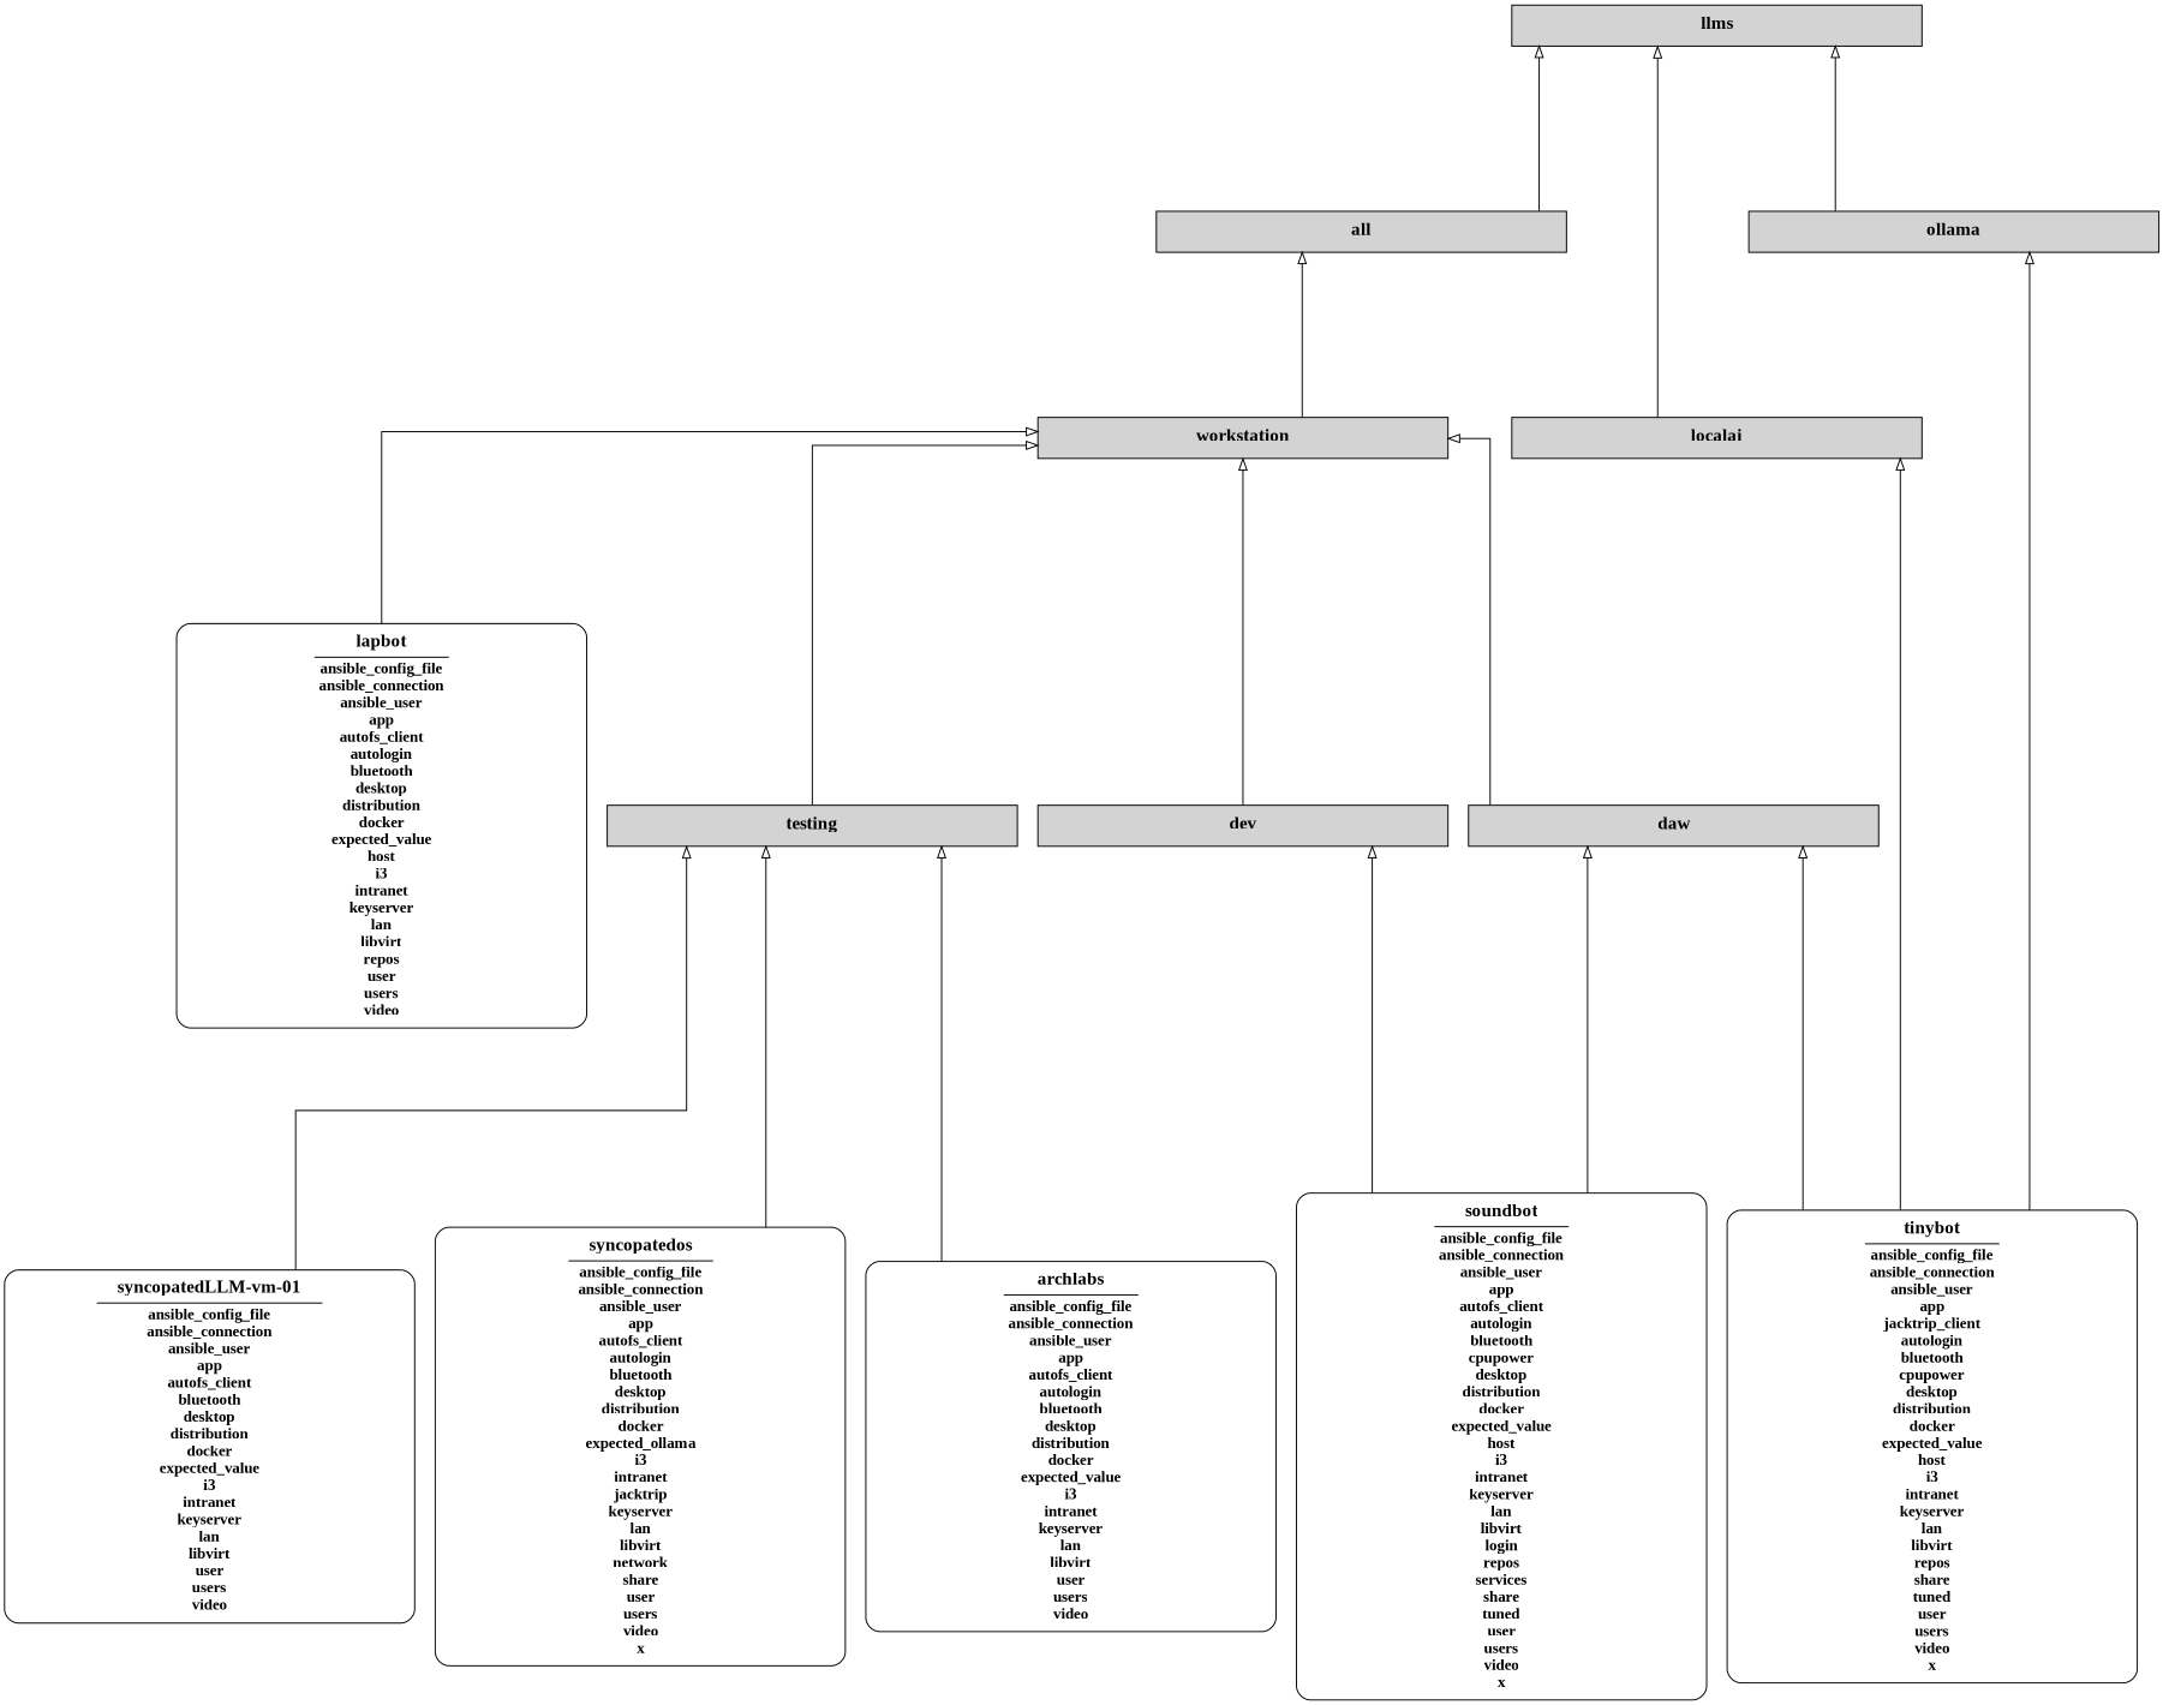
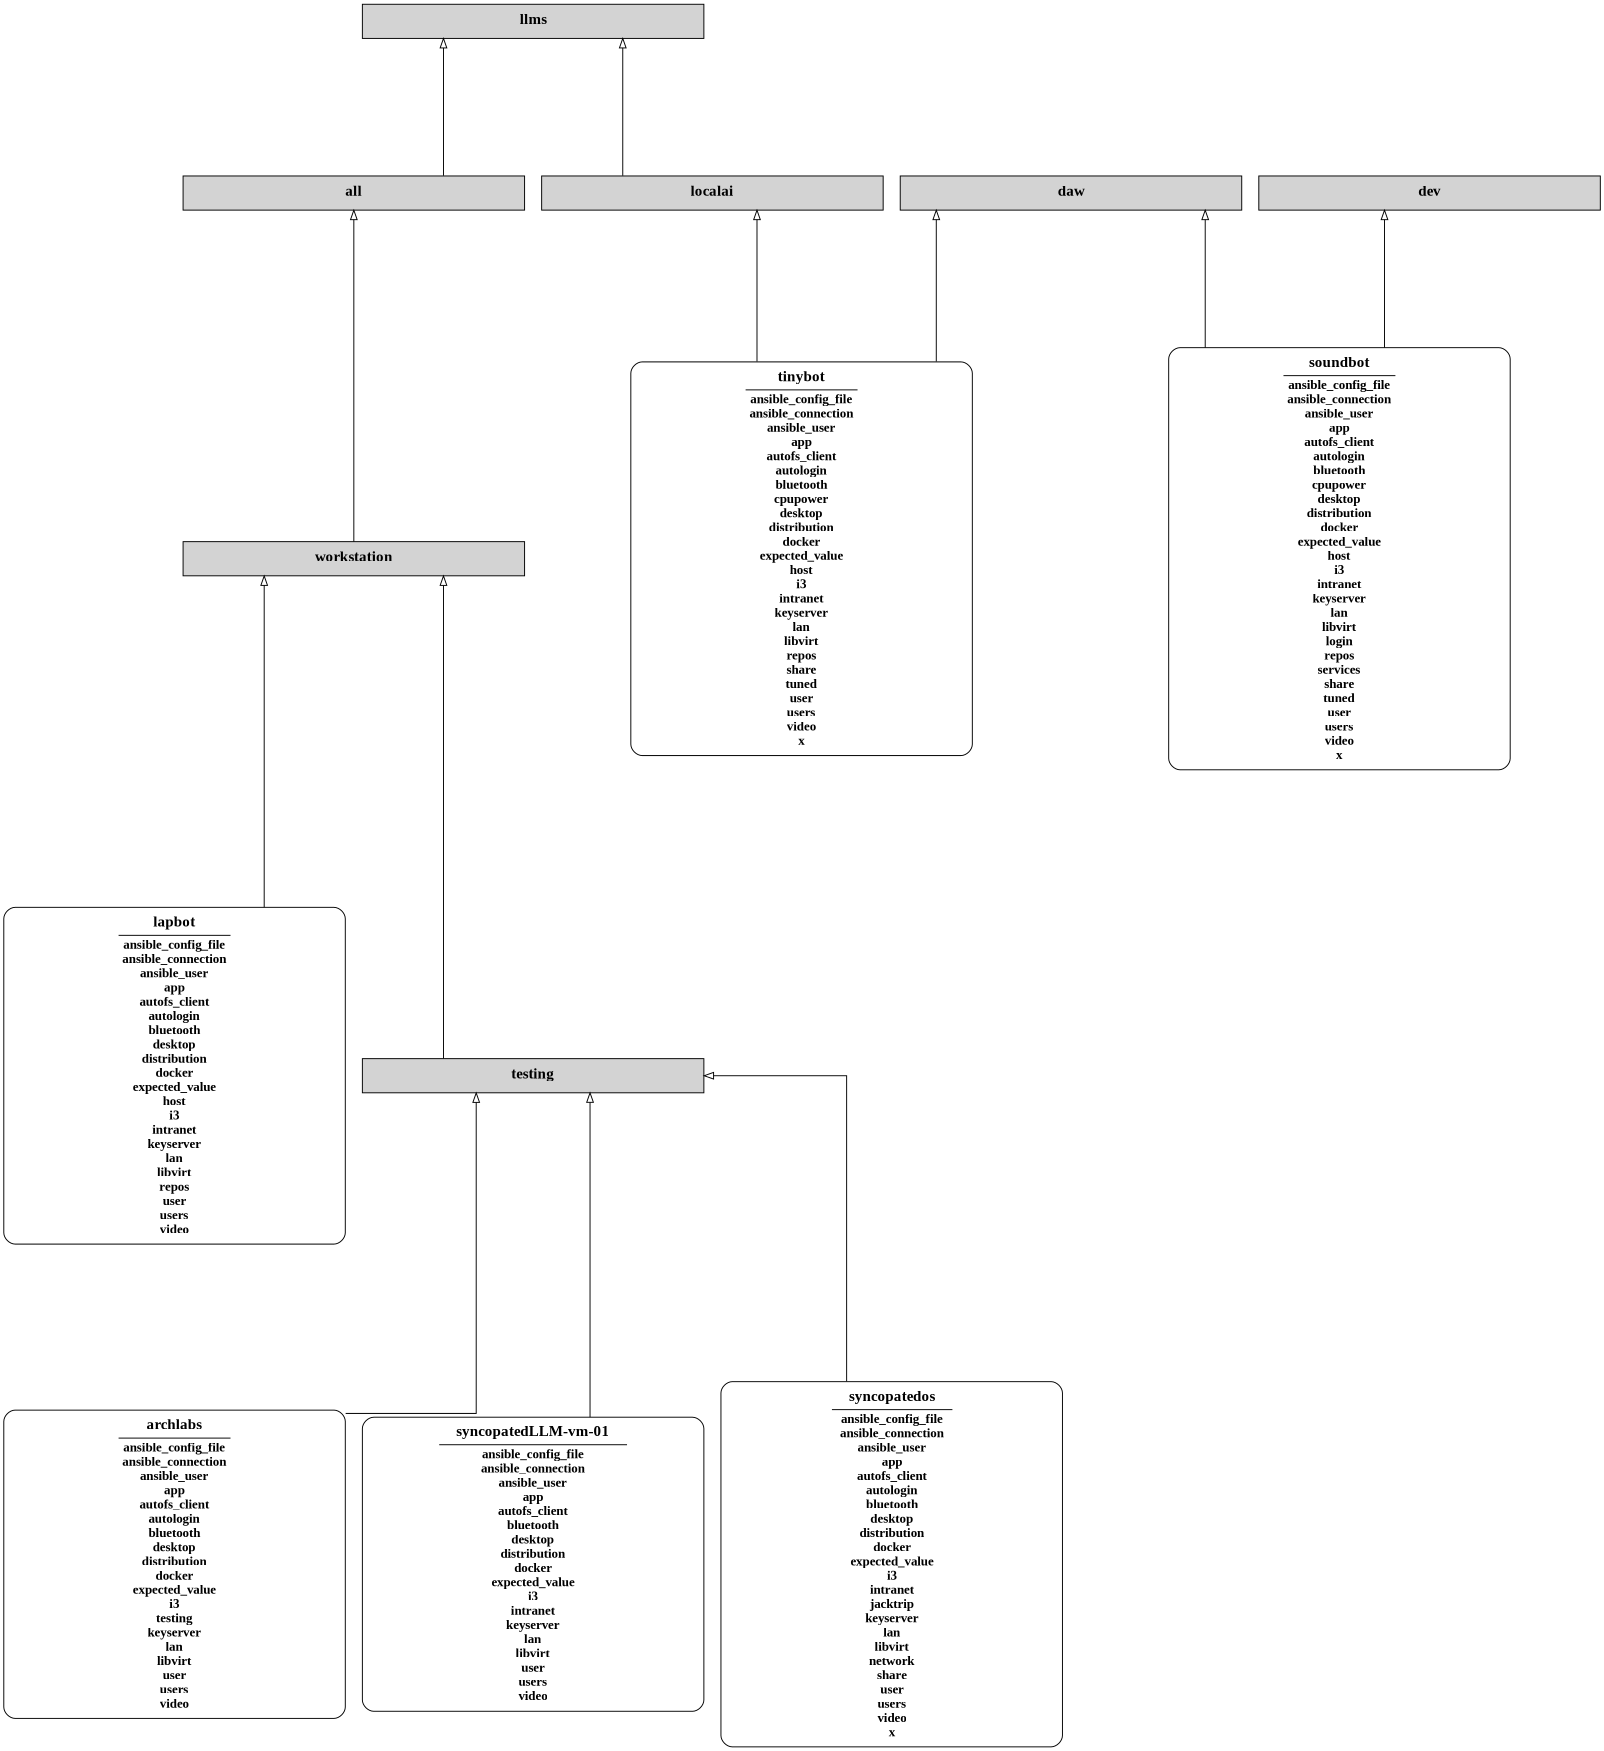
  digraph {
    rankdir=TD
    ranksep=2
    splines=ortho
    node [fillcolor=lightgrey shape=record style=filled]
    edge [arrowtail=empty dir=back]
    n1 [label=< <table border="0" cellborder="0">   <tr><td><b>   <font face="Times New Roman, Bold" point-size="16">all</font>   </b></td></tr> </table> > width=5]
    n2 [label=< <table border="0" cellborder="0">   <tr><td><b>   <font face="Times New Roman, Bold" point-size="16">workstation</font>   </b></td></tr> </table> > width=5]
    n3 [label=< <table border="0" cellborder="0">   <tr><td><b>   <font face="Times New Roman, Bold" point-size="16">llms</font>   </b></td></tr> </table> > width=5]
    n4 [label=< <table border="0" cellborder="0">   <tr><td><b>   <font face="Times New Roman, Bold" point-size="16">localai</font>   </b></td></tr> </table> > width=5]
-   n5 [label=< <table border="0" cellborder="0">   <tr><td><b>   <font face="Times New Roman, Bold" point-size="16">ollama</font>   </b></td></tr> </table> > width=5]
    n6 [label=< <table border="0" cellborder="0">   <tr><td><b>   <font face="Times New Roman, Bold" point-size="16">daw</font>   </b></td></tr> </table> > width=5]
    n7 [label=< <table border="0" cellborder="0">   <tr><td><b>   <font face="Times New Roman, Bold" point-size="16">dev</font>   </b></td></tr> </table> > width=5]
    n8 [label=< <table border="0" cellborder="0">   <tr><td><b>   <font face="Times New Roman, Bold" point-size="16">lapbot</font>   </b></td></tr> <hr/><tr><td><font face="Times New Roman, Bold" point-size="14">ansible_config_file<br/>ansible_connection<br/>ansible_user<br/>app<br/>autofs_client<br/>autologin<br/>bluetooth<br/>desktop<br/>distribution<br/>docker<br/>expected_value<br/>host<br/>i3<br/>intranet<br/>keyserver<br/>lan<br/>libvirt<br/>repos<br/>user<br/>users<br/>video<br/></font></td></tr></table> > style=rounded width=5]
    n9 [label=< <table border="0" cellborder="0">   <tr><td><b>   <font face="Times New Roman, Bold" point-size="16">testing</font>   </b></td></tr> </table> > width=5]
-   n10 [label=< <table border="0" cellborder="0">   <tr><td><b>   <font face="Times New Roman, Bold" point-size="16">archlabs</font>   </b></td></tr> <hr/><tr><td><font face="Times New Roman, Bold" point-size="14">ansible_config_file<br/>ansible_connection<br/>ansible_user<br/>app<br/>autofs_client<br/>autologin<br/>bluetooth<br/>desktop<br/>distribution<br/>docker<br/>expected_value<br/>i3<br/>intranet<br/>keyserver<br/>lan<br/>libvirt<br/>user<br/>users<br/>video<br/></font></td></tr></table> > style=rounded width=5]
+   n10 [label=< <table border="0" cellborder="0">   <tr><td><b>   <font face="Times New Roman, Bold" point-size="16">archlabs</font>   </b></td></tr> <hr/><tr><td><font face="Times New Roman, Bold" point-size="14">ansible_config_file<br/>ansible_connection<br/>ansible_user<br/>app<br/>autofs_client<br/>autologin<br/>bluetooth<br/>desktop<br/>distribution<br/>docker<br/>expected_value<br/>i3<br/>testing<br/>keyserver<br/>lan<br/>libvirt<br/>user<br/>users<br/>video<br/></font></td></tr></table> > style=rounded width=5]
    n11 [label=< <table border="0" cellborder="0">   <tr><td><b>   <font face="Times New Roman, Bold" point-size="16">soundbot</font>   </b></td></tr> <hr/><tr><td><font face="Times New Roman, Bold" point-size="14">ansible_config_file<br/>ansible_connection<br/>ansible_user<br/>app<br/>autofs_client<br/>autologin<br/>bluetooth<br/>cpupower<br/>desktop<br/>distribution<br/>docker<br/>expected_value<br/>host<br/>i3<br/>intranet<br/>keyserver<br/>lan<br/>libvirt<br/>login<br/>repos<br/>services<br/>share<br/>tuned<br/>user<br/>users<br/>video<br/>x<br/></font></td></tr></table> > style=rounded width=5]
-   n12 [label=< <table border="0" cellborder="0">   <tr><td><b>   <font face="Times New Roman, Bold" point-size="16">tinybot</font>   </b></td></tr> <hr/><tr><td><font face="Times New Roman, Bold" point-size="14">ansible_config_file<br/>ansible_connection<br/>ansible_user<br/>app<br/>jacktrip_client<br/>autologin<br/>bluetooth<br/>cpupower<br/>desktop<br/>distribution<br/>docker<br/>expected_value<br/>host<br/>i3<br/>intranet<br/>keyserver<br/>lan<br/>libvirt<br/>repos<br/>share<br/>tuned<br/>user<br/>users<br/>video<br/>x<br/></font></td></tr></table> > style=rounded width=5]
+   n12 [label=< <table border="0" cellborder="0">   <tr><td><b>   <font face="Times New Roman, Bold" point-size="16">tinybot</font>   </b></td></tr> <hr/><tr><td><font face="Times New Roman, Bold" point-size="14">ansible_config_file<br/>ansible_connection<br/>ansible_user<br/>app<br/>autofs_client<br/>autologin<br/>bluetooth<br/>cpupower<br/>desktop<br/>distribution<br/>docker<br/>expected_value<br/>host<br/>i3<br/>intranet<br/>keyserver<br/>lan<br/>libvirt<br/>repos<br/>share<br/>tuned<br/>user<br/>users<br/>video<br/>x<br/></font></td></tr></table> > style=rounded width=5]
    n13 [label=< <table border="0" cellborder="0">   <tr><td><b>   <font face="Times New Roman, Bold" point-size="16">syncopatedLLM-vm-01</font>   </b></td></tr> <hr/><tr><td><font face="Times New Roman, Bold" point-size="14">ansible_config_file<br/>ansible_connection<br/>ansible_user<br/>app<br/>autofs_client<br/>bluetooth<br/>desktop<br/>distribution<br/>docker<br/>expected_value<br/>i3<br/>intranet<br/>keyserver<br/>lan<br/>libvirt<br/>user<br/>users<br/>video<br/></font></td></tr></table> > style=rounded width=5]
-   n14 [label=< <table border="0" cellborder="0">   <tr><td><b>   <font face="Times New Roman, Bold" point-size="16">syncopatedos</font>   </b></td></tr> <hr/><tr><td><font face="Times New Roman, Bold" point-size="14">ansible_config_file<br/>ansible_connection<br/>ansible_user<br/>app<br/>autofs_client<br/>autologin<br/>bluetooth<br/>desktop<br/>distribution<br/>docker<br/>expected_ollama<br/>i3<br/>intranet<br/>jacktrip<br/>keyserver<br/>lan<br/>libvirt<br/>network<br/>share<br/>user<br/>users<br/>video<br/>x<br/></font></td></tr></table> > style=rounded width=5]
+   n14 [label=< <table border="0" cellborder="0">   <tr><td><b>   <font face="Times New Roman, Bold" point-size="16">syncopatedos</font>   </b></td></tr> <hr/><tr><td><font face="Times New Roman, Bold" point-size="14">ansible_config_file<br/>ansible_connection<br/>ansible_user<br/>app<br/>autofs_client<br/>autologin<br/>bluetooth<br/>desktop<br/>distribution<br/>docker<br/>expected_value<br/>i3<br/>intranet<br/>jacktrip<br/>keyserver<br/>lan<br/>libvirt<br/>network<br/>share<br/>user<br/>users<br/>video<br/>x<br/></font></td></tr></table> > style=rounded width=5]
    n1 -> n2
-   n2 -> n6
-   n2 -> n7
    n2 -> n8
    n2 -> n9
    n3 -> n1
    n3 -> n4
-   n3 -> n5
    n4 -> n12
-   n5 -> n12
    n6 -> n11
    n6 -> n12
    n7 -> n11
    n9 -> n10
    n9 -> n13
    n9 -> n14
  }
